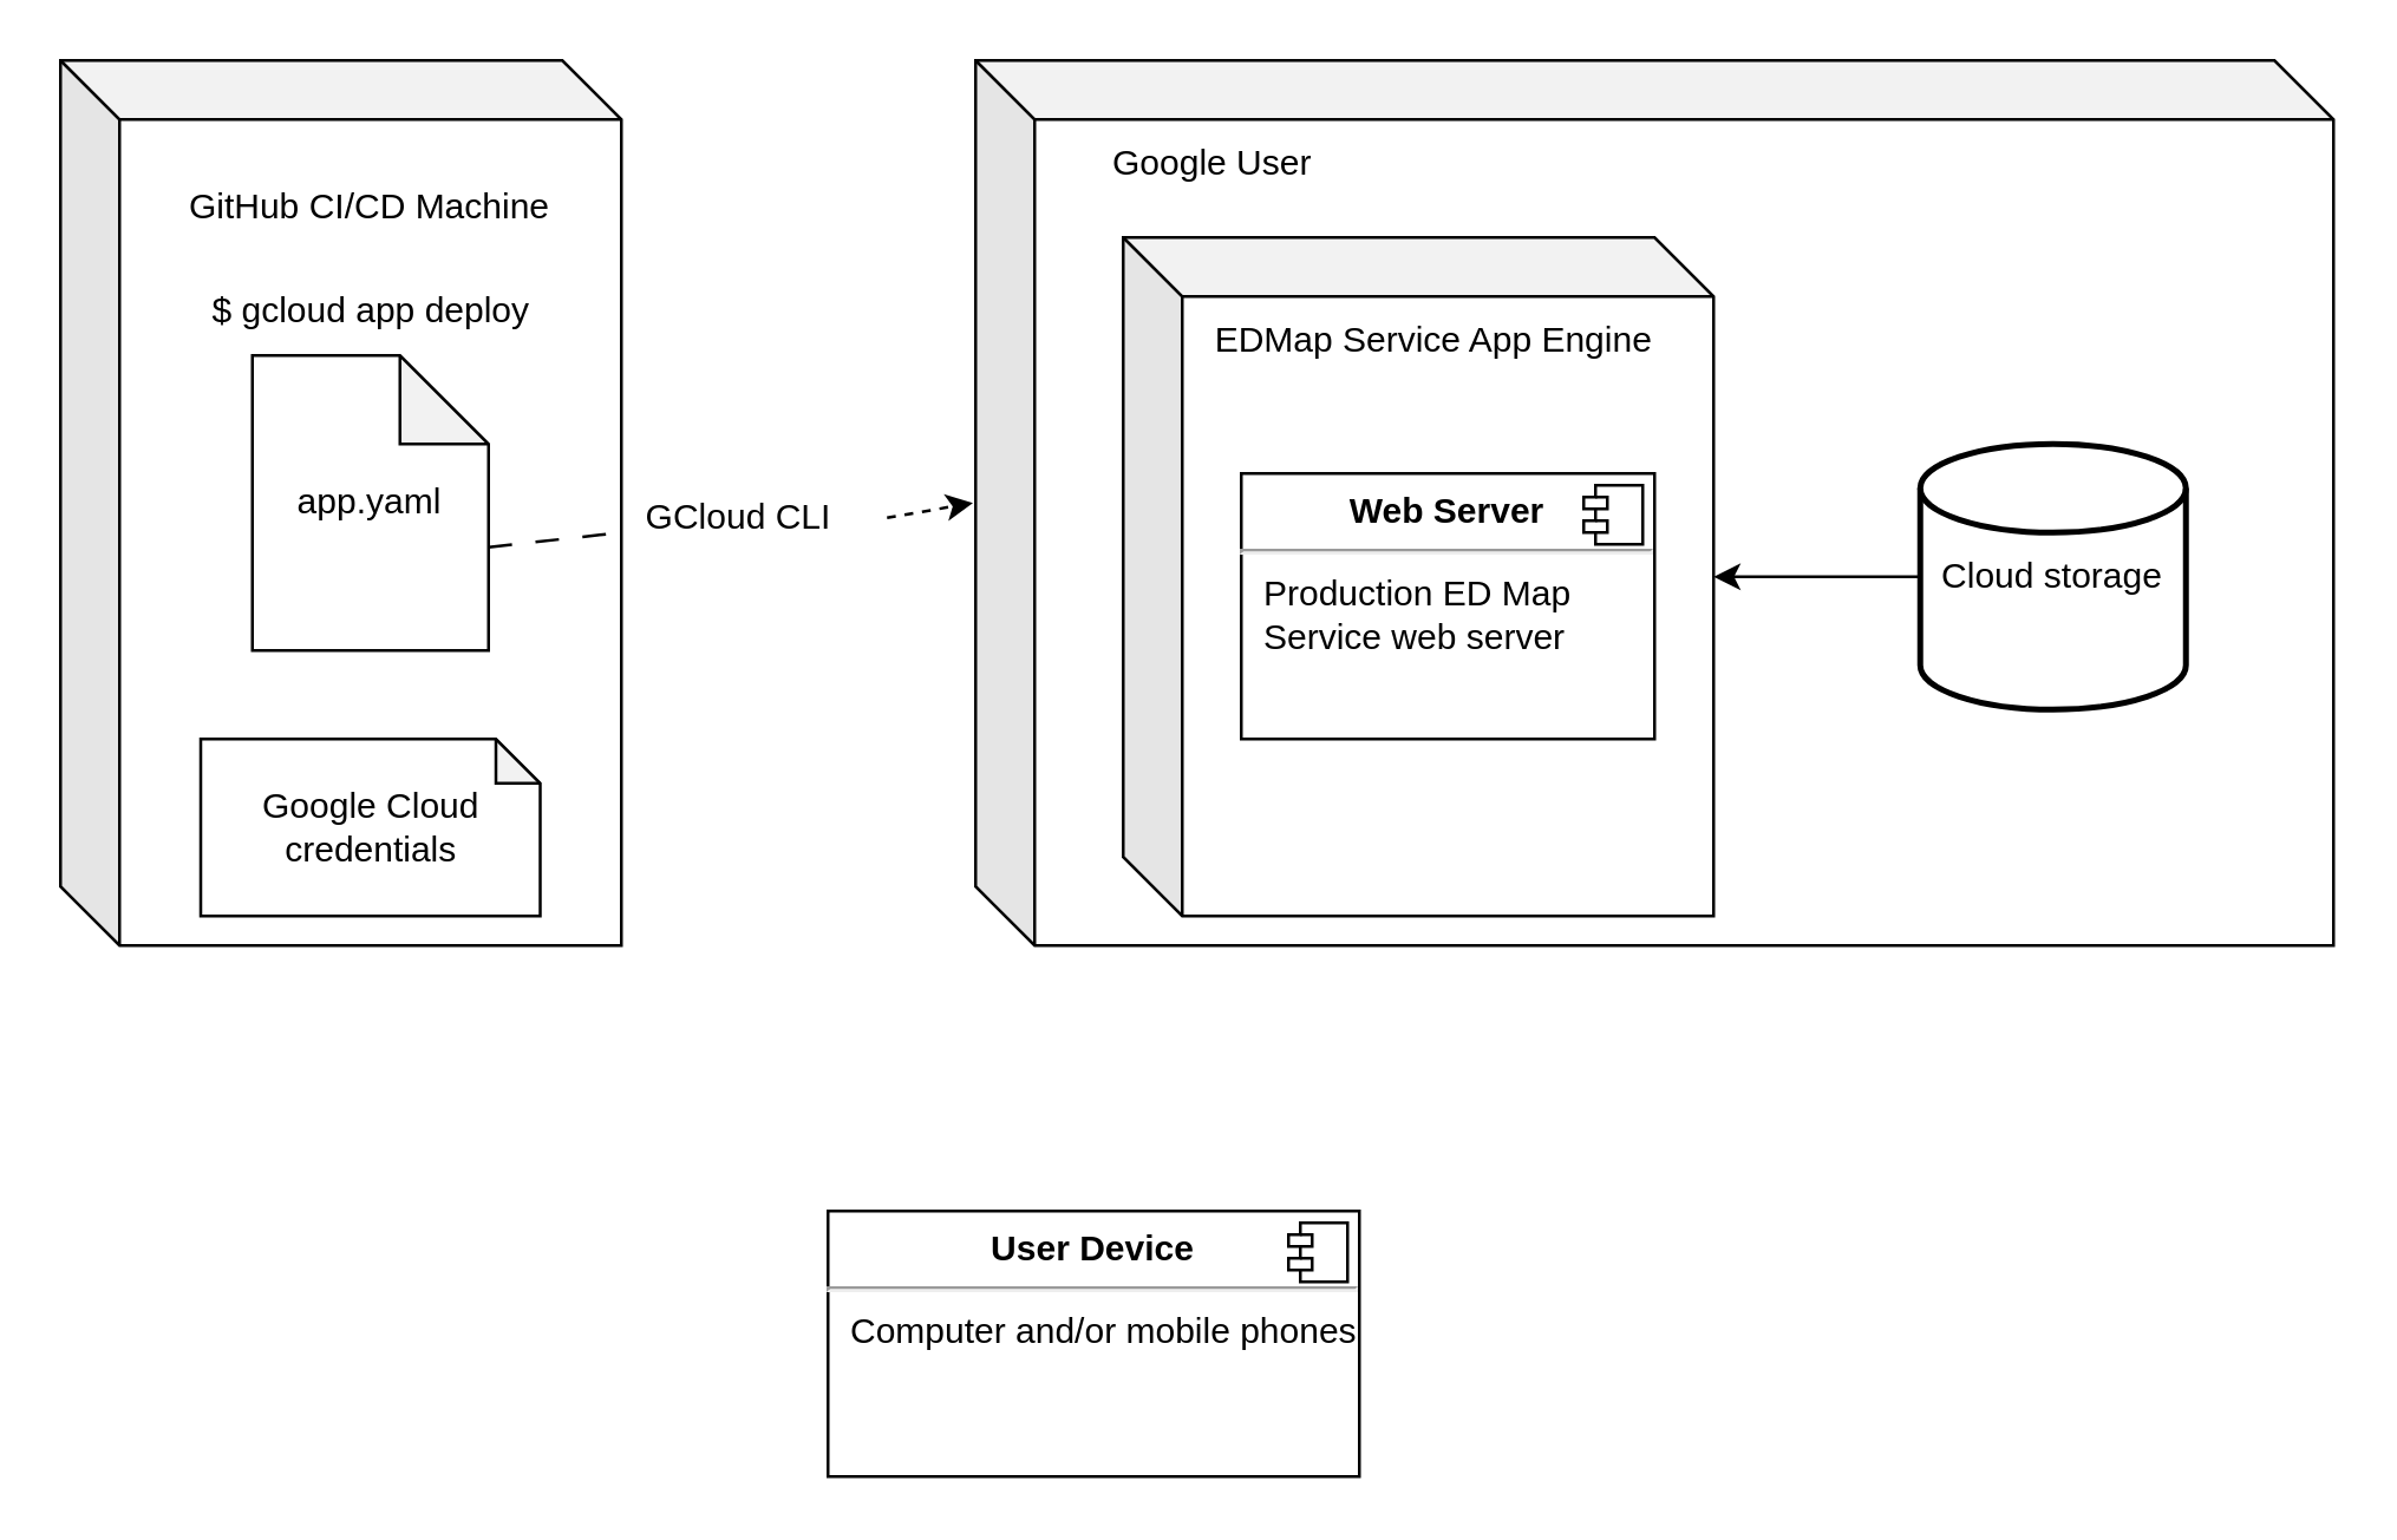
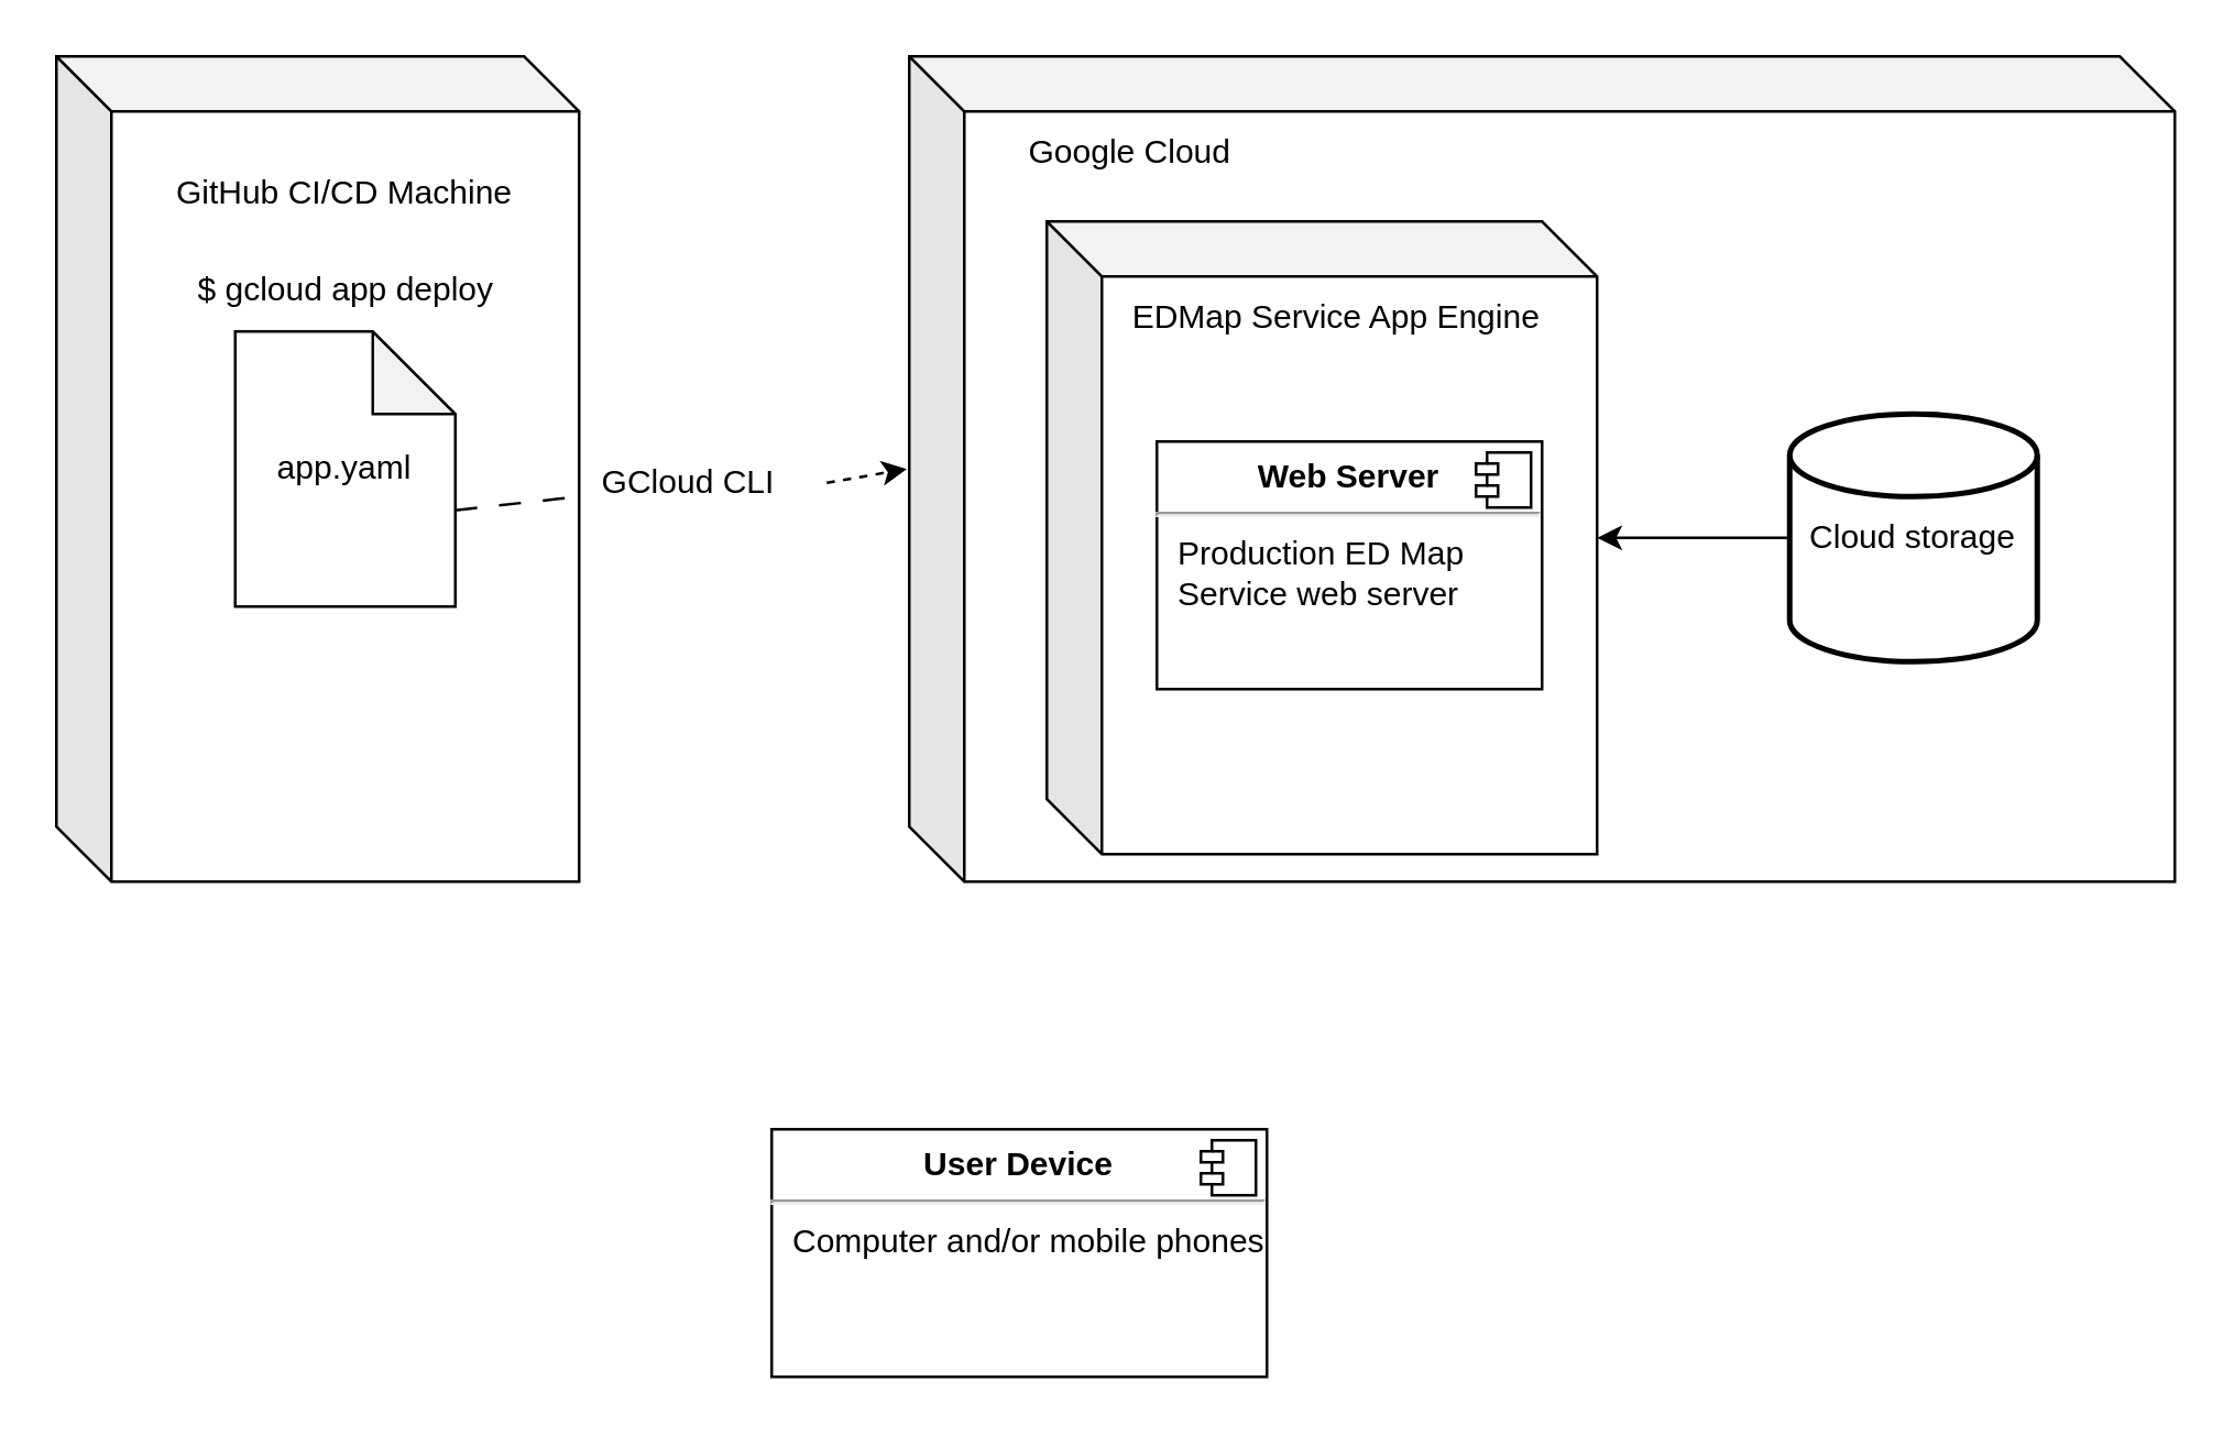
  <mxCell id="0" />
  <mxCell id="1" parent="0" />
  <mxCell id="2" value="" style="shape=cube;whiteSpace=wrap;html=1;boundedLbl=1;backgroundOutline=1;darkOpacity=0.05;darkOpacity2=0.1;" vertex="1" parent="1"><mxGeometry x="20" y="20" width="190" height="300" as="geometry" /></mxCell>
  <mxCell id="3" value="GitHub CI/CD Machine" style="text;html=1;strokeColor=none;fillColor=none;align=center;verticalAlign=middle;whiteSpace=wrap;rounded=0;" vertex="1" parent="1"><mxGeometry x="40" y="50" width="170" height="40" as="geometry" /></mxCell>
  <mxCell id="4" value="app.yaml" style="shape=note;whiteSpace=wrap;html=1;backgroundOutline=1;darkOpacity=0.05;" vertex="1" parent="1"><mxGeometry x="85" y="120" width="80" height="100" as="geometry" /></mxCell>
  <mxCell id="5" value="$ gcloud app deploy" style="text;html=1;align=center;verticalAlign=middle;resizable=0;points=[];autosize=1;strokeColor=none;fillColor=none;" vertex="1" parent="1"><mxGeometry x="60" y="90" width="130" height="30" as="geometry" /></mxCell>
- <mxCell id="6" value="Google Cloud credentials" style="shape=note;whiteSpace=wrap;html=1;backgroundOutline=1;darkOpacity=0.05;size=15;" vertex="1" parent="1"><mxGeometry x="67.5" y="250" width="115" height="60" as="geometry" /></mxCell>
  <mxCell id="7" style="rounded=0;orthogonalLoop=1;jettySize=auto;html=1;exitX=0;exitY=0;exitDx=80;exitDy=65;exitPerimeter=0;entryX=0;entryY=0;entryDx=190;entryDy=160;entryPerimeter=0;dashed=1;dashPattern=8 8;endArrow=none;endFill=0;" edge="1" parent="1" source="4" target="2"><mxGeometry relative="1" as="geometry" /></mxCell>
  <mxCell id="8" value="GCloud CLI" style="text;html=1;strokeColor=none;fillColor=none;align=center;verticalAlign=middle;whiteSpace=wrap;rounded=0;" vertex="1" parent="1"><mxGeometry x="200" y="160" width="100" height="30" as="geometry" /></mxCell>
  <mxCell id="9" value="" style="shape=cube;whiteSpace=wrap;html=1;boundedLbl=1;backgroundOutline=1;darkOpacity=0.05;darkOpacity2=0.1;" vertex="1" parent="1"><mxGeometry x="330" y="20" width="460" height="300" as="geometry" /></mxCell>
- <mxCell id="10" value="Google User" style="text;html=1;align=center;verticalAlign=middle;resizable=0;points=[];autosize=1;strokeColor=none;fillColor=none;" vertex="1" parent="1"><mxGeometry x="360" y="40" width="100" height="30" as="geometry" /></mxCell>
+ <mxCell id="10" value="Google Cloud" style="text;html=1;align=center;verticalAlign=middle;resizable=0;points=[];autosize=1;strokeColor=none;fillColor=none;" vertex="1" parent="1"><mxGeometry x="360" y="40" width="100" height="30" as="geometry" /></mxCell>
  <mxCell id="11" style="edgeStyle=none;rounded=0;orthogonalLoop=1;jettySize=auto;html=1;exitX=1;exitY=0.5;exitDx=0;exitDy=0;entryX=-0.002;entryY=0.5;entryDx=0;entryDy=0;entryPerimeter=0;dashed=1;" edge="1" parent="1" source="8" target="9"><mxGeometry relative="1" as="geometry" /></mxCell>
  <mxCell id="12" value="" style="shape=cube;whiteSpace=wrap;html=1;boundedLbl=1;backgroundOutline=1;darkOpacity=0.05;darkOpacity2=0.1;" vertex="1" parent="1"><mxGeometry x="380" y="80" width="200" height="230" as="geometry" /></mxCell>
  <mxCell id="13" value="EDMap Service App Engine" style="text;html=1;align=center;verticalAlign=middle;resizable=0;points=[];autosize=1;strokeColor=none;fillColor=none;" vertex="1" parent="1"><mxGeometry x="400" y="100" width="170" height="30" as="geometry" /></mxCell>
  <mxCell id="14" value="&lt;p style=&quot;margin:0px;margin-top:6px;text-align:center;&quot;&gt;&lt;b&gt;Web Server&lt;br&gt;&lt;/b&gt;&lt;/p&gt;&lt;hr&gt;&lt;p style=&quot;margin:0px;margin-left:8px;&quot;&gt;Production ED Map Service web server&lt;br&gt;&lt;/p&gt;" style="align=left;overflow=fill;html=1;dropTarget=0;whiteSpace=wrap;" vertex="1" parent="1"><mxGeometry x="420" y="160" width="140" height="90" as="geometry" /></mxCell>
  <mxCell id="15" value="" style="shape=component;jettyWidth=8;jettyHeight=4;" vertex="1" parent="14"><mxGeometry x="1" width="20" height="20" relative="1" as="geometry"><mxPoint x="-24" y="4" as="offset" /></mxGeometry></mxCell>
  <mxCell id="16" style="edgeStyle=none;rounded=0;orthogonalLoop=1;jettySize=auto;html=1;exitX=0;exitY=0.5;exitDx=0;exitDy=0;exitPerimeter=0;" edge="1" parent="1" source="17" target="12"><mxGeometry relative="1" as="geometry" /></mxCell>
  <mxCell id="17" value="Cloud storage" style="strokeWidth=2;html=1;shape=mxgraph.flowchart.database;whiteSpace=wrap;" vertex="1" parent="1"><mxGeometry x="650" y="150" width="90" height="90" as="geometry" /></mxCell>
  <mxCell id="18" value="&lt;p style=&quot;margin:0px;margin-top:6px;text-align:center;&quot;&gt;&lt;b&gt;User Device&lt;br&gt;&lt;/b&gt;&lt;/p&gt;&lt;hr&gt;&lt;p style=&quot;margin:0px;margin-left:8px;&quot;&gt;Computer and/or mobile phones&lt;br&gt;&lt;/p&gt;" style="align=left;overflow=fill;html=1;dropTarget=0;whiteSpace=wrap;" vertex="1" parent="1"><mxGeometry x="280" y="410" width="180" height="90" as="geometry" /></mxCell>
  <mxCell id="19" value="" style="shape=component;jettyWidth=8;jettyHeight=4;" vertex="1" parent="18"><mxGeometry x="1" width="20" height="20" relative="1" as="geometry"><mxPoint x="-24" y="4" as="offset" /></mxGeometry></mxCell>
